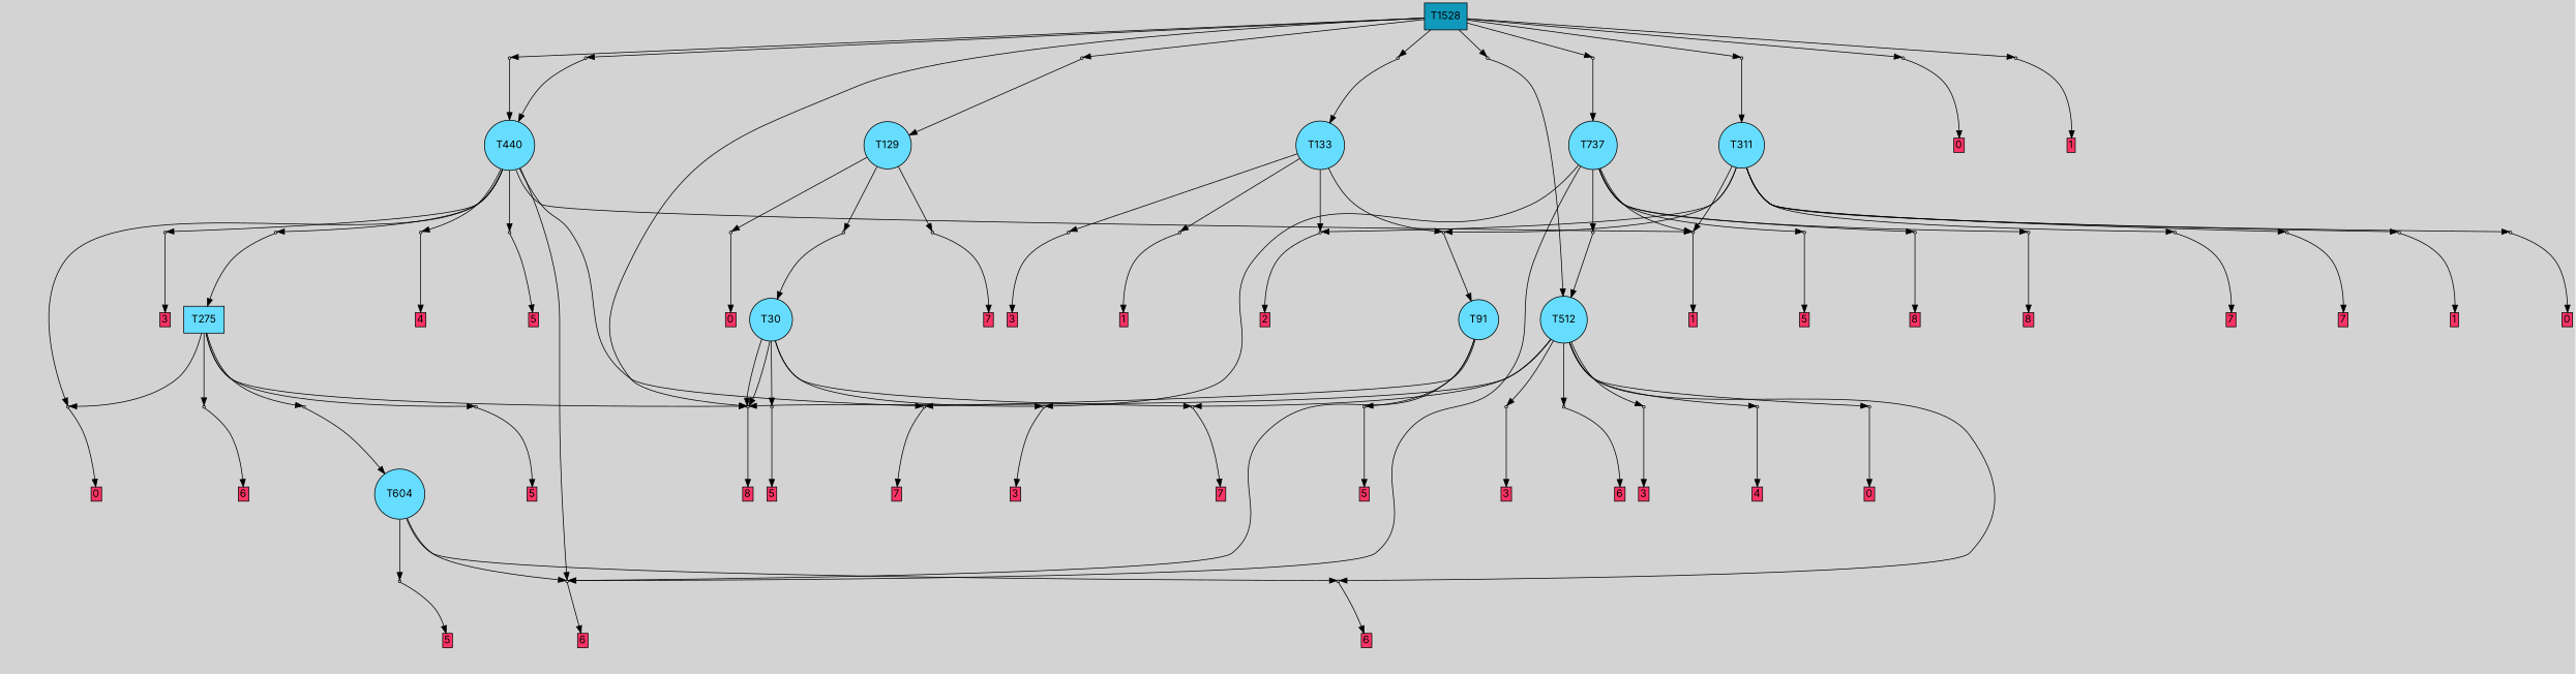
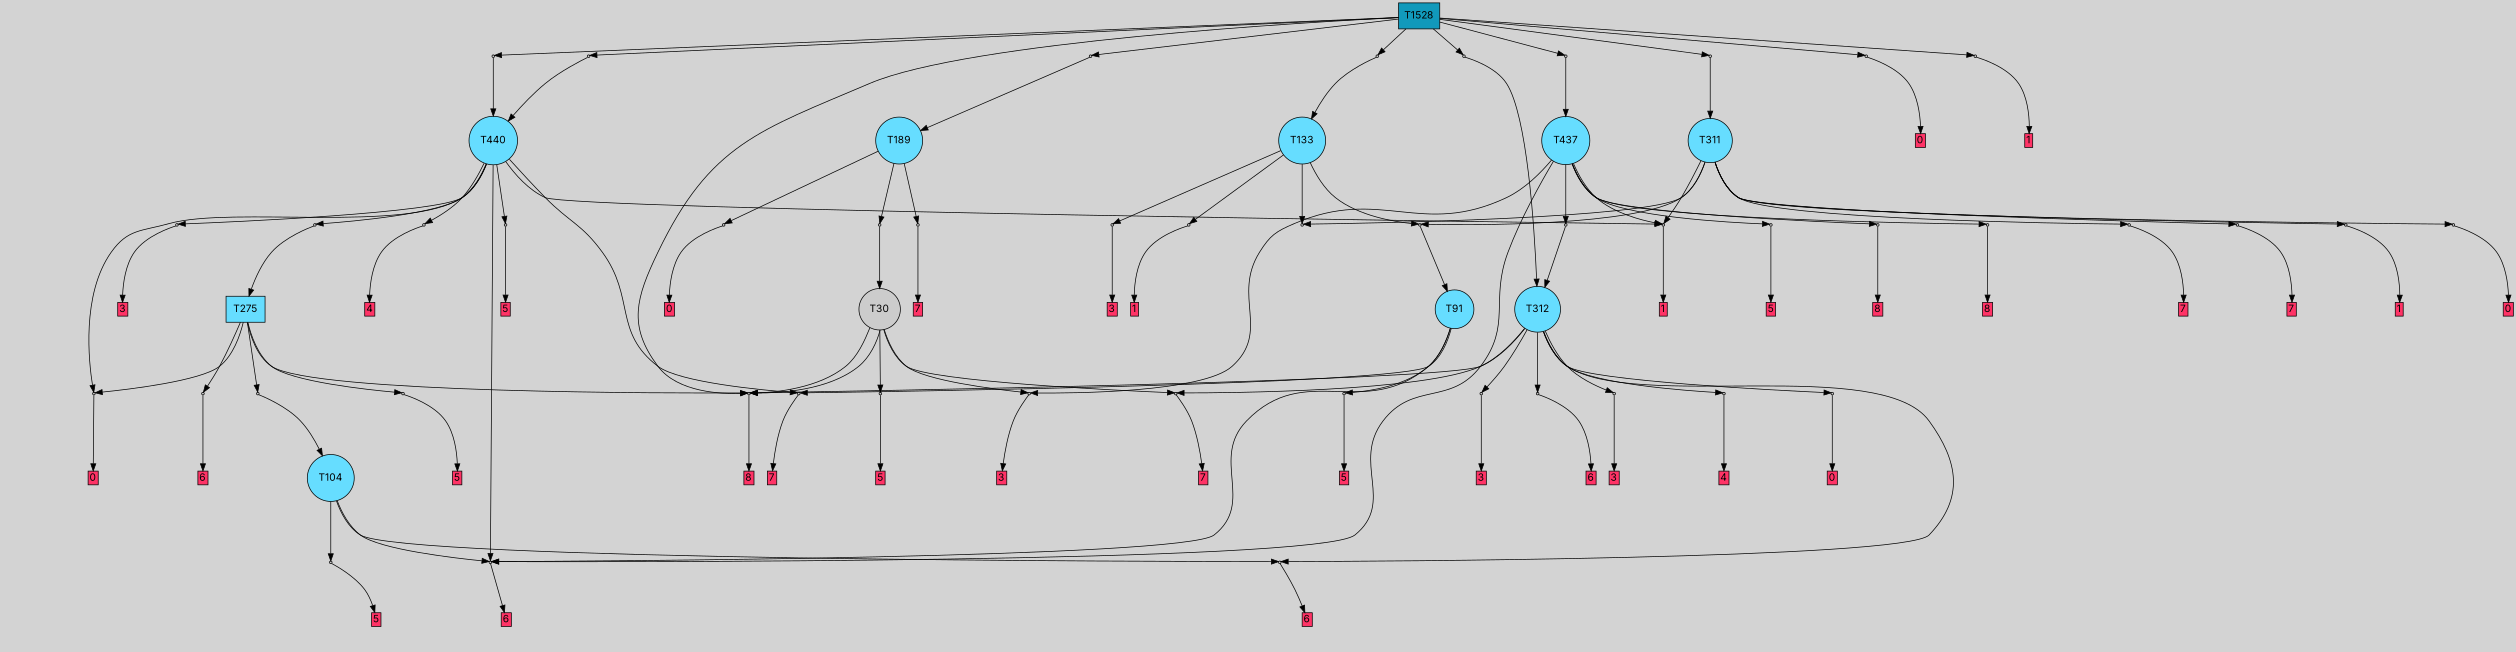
  digraph {
    bgcolor=lightgray
    fontname=Inter
    node [fontname=Inter shape=box style=filled]
    edge [fontname=Inter]
    T1528 [fillcolor="#1199bb"]
    P14185 [fillcolor="#cccccc" shape=point]
    P14222 [fillcolor="#cccccc" shape=point]
    P14223 [fillcolor="#cccccc" shape=point]
    P14224 [fillcolor="#cccccc" shape=point]
    P14225 [fillcolor="#cccccc" shape=point]
    P14226 [fillcolor="#cccccc" shape=point]
    P14227 [fillcolor="#cccccc" shape=point]
    P14228 [fillcolor="#cccccc" shape=point]
    P14229 [fillcolor="#cccccc" shape=point]
    P14230 [fillcolor="#cccccc" shape=point]
-   T30 [fillcolor="#66ddff" shape=circle]
+   T30 [fillcolor="#cccccc" shape=circle]
    P14184 [fillcolor="#cccccc" shape=point]
    P14186 [fillcolor="#cccccc" shape=point]
    P14187 [fillcolor="#cccccc" shape=point]
    n16 [label="2|3&3|1#4|6&#92;n2|5&1|6#3|5&#92;n2|5&0|3#3|4&#92;n4|1&2|2#1|6&#92;n1|0&1|1#2|0&#92;n1|3&1|1#2|7&#92;n" style=invis]
    n17 [fillcolor="#ff3366" height=0 label=7 margin=0.03 width=0]
    n18 [label="3|0&0|4#3|6&#92;n0|4&1|3#2|6&#92;n5|6&2|0#0|4&#92;n0|6&1|2#1|1&#92;n1|3&3|7#3|1&#92;n4|4&3|0#0|1&#92;n6|1&1|6#3|7&#92;n5|4&4|2#3|2&#92;n5|5&1|1#4|6&#92;n" style=invis]
    n19 [fillcolor="#ff3366" height=0 label=8 margin=0.03 width=0]
    n20 [label="2|7&4|2#0|6&#92;n6|5&3|2#4|6&#92;n0|5&4|2#0|4&#92;n8|6&0|5#4|0&#92;n1|6&4|5#2|3&#92;n6|4&4|0#0|5&#92;n" style=invis]
    n21 [fillcolor="#ff3366" height=0 label=5 margin=0.03 width=0]
    n22 [label="0|7&2|4#2|1&#92;n7|3&1|1#1|5&#92;n4|6&3|3#0|4&#92;n7|7&4|6#4|6&#92;n6|7&0|7#3|5&#92;n" style=invis]
    n23 [fillcolor="#ff3366" height=0 label=3 margin=0.03 width=0]
    T91 [fillcolor="#66ddff" shape=circle]
    P14188 [fillcolor="#cccccc" shape=point]
    P14189 [fillcolor="#cccccc" shape=point]
    P14190 [fillcolor="#cccccc" shape=point]
    n28 [label="8|6&2|6#3|3&#92;n1|0&0|5#2|2&#92;n7|5&2|0#0|6&#92;n0|5&3|0#2|5&#92;n3|4&1|1#0|7&#92;n" style=invis]
    n29 [fillcolor="#ff3366" height=0 label=6 margin=0.03 width=0]
    n30 [label="7|2&2|0#3|7&#92;n5|4&2|3#0|6&#92;n5|7&0|5#1|4&#92;n2|5&3|4#0|5&#92;n7|1&3|7#0|3&#92;n4|2&3|2#0|2&#92;n3|4&0|3#1|3&#92;n7|2&2|2#0|4&#92;n2|3&0|1#0|6&#92;n5|7&2|3#3|7&#92;n" style=invis]
    n31 [fillcolor="#ff3366" height=0 label=7 margin=0.03 width=0]
    n32 [label="2|7&4|2#0|6&#92;n7|3&1|6#1|6&#92;n6|5&0|2#4|6&#92;n8|6&0|5#4|0&#92;n0|5&4|2#0|4&#92;n1|6&4|5#2|3&#92;n" style=invis]
    n33 [fillcolor="#ff3366" height=0 label=5 margin=0.03 width=0]
-   T104 [fillcolor="#66ddff" shape=circle label=T604]
+   T104 [fillcolor="#66ddff" shape=circle]
    P14191 [fillcolor="#cccccc" shape=point]
    P14192 [fillcolor="#cccccc" shape=point]
    n37 [label="7|6&4|7#0|1&#92;n2|5&2|5#1|0&#92;n7|1&3|4#1|6&#92;n4|3&1|3#0|6&#92;n" style=invis]
    n38 [fillcolor="#ff3366" height=0 label=6 margin=0.03 width=0]
    n39 [label="8|6&1|5#4|0&#92;n6|5&3|2#4|6&#92;n2|7&4|2#0|6&#92;n1|6&4|5#2|3&#92;n" style=invis]
    n40 [fillcolor="#ff3366" height=0 label=5 margin=0.03 width=0]
-   T129 [fillcolor="#66ddff" shape=circle]
+   T129 [fillcolor="#66ddff" shape=circle label=T189]
    P14193 [fillcolor="#cccccc" shape=point]
    P14194 [fillcolor="#cccccc" shape=point]
    P14195 [fillcolor="#cccccc" shape=point]
    n45 [label="6|0&0|7#2|6&#92;n2|5&0|3#3|4&#92;n2|5&1|6#3|5&#92;n4|1&2|2#1|6&#92;n1|0&1|7#2|0&#92;n1|3&1|1#2|7&#92;n" style=invis]
    n46 [fillcolor="#ff3366" height=0 label=7 margin=0.03 width=0]
    n47 [label="0|5&4|2#1|6&#92;n1|3&2|4#1|2&#92;n5|7&4|7#1|1&#92;n4|7&4|7#1|0&#92;n0|4&3|7#2|7&#92;n7|1&2|2#1|5&#92;n3|4&4|3#2|1&#92;n8|0&3|3#0|1&#92;n6|5&4|2#1|1&#92;n7|3&0|7#4|3&#92;n" style=invis]
    n48 [fillcolor="#ff3366" height=0 label=0 margin=0.03 width=0]
    n49 [label="2|6&2|6#3|3&#92;n1|0&0|5#2|2&#92;n7|5&2|0#0|6&#92;n0|5&3|0#2|5&#92;n5|4&1|1#0|7&#92;n" style=invis]
    T133 [fillcolor="#66ddff" shape=circle]
    P14196 [fillcolor="#cccccc" shape=point]
    P14197 [fillcolor="#cccccc" shape=point]
    P14198 [fillcolor="#cccccc" shape=point]
    P14199 [fillcolor="#cccccc" shape=point]
    n55 [label="8|2&4|4#3|1&#92;n2|3&1|5#1|6&#92;n4|5&4|1#0|1&#92;n2|2&1|1#3|7&#92;n2|0&1|3#2|1&#92;n7|6&2|2#0|1&#92;n4|5&2|6#3|5&#92;n" style=invis]
    n56 [label="1|4&4|7#3|3&#92;n3|4&0|4#3|0&#92;n5|3&3|1#2|7&#92;n1|0&2|3#4|5&#92;n3|3&4|3#0|6&#92;n7|7&3|3#2|6&#92;n3|6&0|3#4|0&#92;n7|3&3|0#2|3&#92;n6|7&0|5#0|0&#92;n" style=invis]
    n57 [fillcolor="#ff3366" height=0 label=1 margin=0.03 width=0]
    n58 [label="8|4&2|4#1|7&#92;n8|3&1|3#4|7&#92;n" style=invis]
-   n59 [fillcolor="#ff3366" height=0 label=2 margin=0.03 width=0]
    n60 [label="2|3&2|2#4|6&#92;n" style=invis]
    n61 [fillcolor="#ff3366" height=0 label=3 margin=0.03 width=0]
    T275 [fillcolor="#66ddff"]
    P14200 [fillcolor="#cccccc" shape=point]
    P14201 [fillcolor="#cccccc" shape=point]
    P14202 [fillcolor="#cccccc" shape=point]
    P14203 [fillcolor="#cccccc" shape=point]
    n67 [label="2|3&3|1#4|6&#92;n6|5&1|6#3|5&#92;n1|0&1|1#2|0&#92;n2|5&0|3#3|4&#92;n1|3&1|1#2|7&#92;n" style=invis]
    n68 [label="8|2&4|4#3|1&#92;n4|5&2|6#3|5&#92;n4|5&1|1#0|1&#92;n2|3&1|5#1|6&#92;n" style=invis]
    n69 [fillcolor="#ff3366" height=0 label=5 margin=0.03 width=0]
    n70 [label="0|5&4|2#1|6&#92;n1|3&2|4#1|2&#92;n4|7&4|7#1|0&#92;n0|4&3|7#2|7&#92;n7|0&2|2#1|5&#92;n6|5&4|2#1|1&#92;n8|0&3|3#0|1&#92;n3|4&4|3#2|1&#92;n7|3&0|7#4|3&#92;n3|5&3|1#3|5&#92;n" style=invis]
    n71 [fillcolor="#ff3366" height=0 label=0 margin=0.03 width=0]
    n72 [label="7|5&1|0#0|6&#92;n1|0&0|5#2|2&#92;n8|6&2|6#3|3&#92;n0|5&3|0#2|5&#92;n3|4&1|1#0|7&#92;n" style=invis]
    n73 [fillcolor="#ff3366" height=0 label=6 margin=0.03 width=0]
-   T312 [fillcolor="#66ddff" shape=circle label=T512]
+   T312 [fillcolor="#66ddff" shape=circle]
    P14204 [fillcolor="#cccccc" shape=point]
    P14205 [fillcolor="#cccccc" shape=point]
    P14206 [fillcolor="#cccccc" shape=point]
    P14207 [fillcolor="#cccccc" shape=point]
    P14208 [fillcolor="#cccccc" shape=point]
    n80 [label="3|0&2|5#0|3&#92;n2|5&0|5#0|6&#92;n6|2&2|2#2|1&#92;n0|5&2|0#1|2&#92;n" style=invis]
    n81 [fillcolor="#ff3366" height=0 label=3 margin=0.03 width=0]
    n82 [label="5|2&4|4#2|4&#92;n4|6&4|1#1|3&#92;n3|5&2|5#2|1&#92;n" style=invis]
    n83 [fillcolor="#ff3366" height=0 label=4 margin=0.03 width=0]
    n84 [label="0|5&4|2#1|6&#92;n4|7&4|7#1|0&#92;n0|4&3|7#2|7&#92;n6|5&4|2#1|0&#92;n7|0&2|2#1|5&#92;n8|0&3|3#0|1&#92;n3|4&4|3#2|1&#92;n7|3&0|7#4|3&#92;n3|5&3|1#3|5&#92;n" style=invis]
    n85 [fillcolor="#ff3366" height=0 label=0 margin=0.03 width=0]
    n86 [label="0|7&2|4#2|1&#92;n8|6&4|0#0|5&#92;n4|4&1|3#0|4&#92;n7|6&1|1#1|5&#92;n5|6&1|7#0|5&#92;n6|7&0|7#3|6&#92;n7|0&2|5#4|4&#92;n" style=invis]
    n87 [fillcolor="#ff3366" height=0 label=3 margin=0.03 width=0]
    n88 [label="8|6&2|6#3|3&#92;n7|3&2|5#1|2&#92;n0|5&3|0#1|5&#92;n1|0&0|5#2|2&#92;n3|4&1|1#0|7&#92;n" style=invis]
    n89 [fillcolor="#ff3366" height=0 label=6 margin=0.03 width=0]
    n90 [fillcolor="#66ddff" label=T311 shape=circle]
    P14209 [fillcolor="#cccccc" shape=point]
    P14210 [fillcolor="#cccccc" shape=point]
    P14211 [fillcolor="#cccccc" shape=point]
    P14212 [fillcolor="#cccccc" shape=point]
    P14213 [fillcolor="#cccccc" shape=point]
    n96 [label="2|4&1|7#0|4&#92;n8|2&3|0#2|3&#92;n2|4&2|4#3|0&#92;n4|1&3|5#2|1&#92;n1|0&0|3#4|5&#92;n5|7&3|5#2|3&#92;n3|6&0|7#2|0&#92;n" style=invis]
    n97 [fillcolor="#ff3366" height=0 label=1 margin=0.03 width=0]
    n98 [label="5|4&2|3#4|0&#92;n6|4&3|7#3|3&#92;n7|3&3|6#2|3&#92;n7|3&1|0#3|0&#92;n1|5&2|3#4|5&#92;n5|3&3|1#4|7&#92;n1|6&0|0#4|5&#92;n" style=invis]
    n99 [fillcolor="#ff3366" height=0 label=1 margin=0.03 width=0]
    n100 [label="6|7&2|1#4|6&#92;n3|6&2|7#2|1&#92;n0|0&0|0#3|0&#92;n3|6&1|2#4|2&#92;n4|1&1|6#2|1&#92;n1|1&1|5#4|4&#92;n" style=invis]
    n101 [fillcolor="#ff3366" height=0 label=0 margin=0.03 width=0]
    n102 [label="2|3&3|1#4|6&#92;n0|0&1|1#2|0&#92;n2|5&0|3#3|4&#92;n4|1&2|2#1|6&#92;n2|5&1|6#3|5&#92;n1|3&1|1#2|7&#92;n" style=invis]
    n103 [fillcolor="#ff3366" height=0 label=7 margin=0.03 width=0]
    n104 [label="2|3&3|1#4|6&#92;n2|5&0|3#3|4&#92;n1|0&1|1#2|1&#92;n4|1&2|2#1|6&#92;n1|3&1|1#2|7&#92;n" style=invis]
    n105 [fillcolor="#ff3366" height=0 label=7 margin=0.03 width=0]
-   T437 [fillcolor="#66ddff" shape=circle label=T737]
+   T437 [fillcolor="#66ddff" shape=circle]
    P14214 [fillcolor="#cccccc" shape=point]
    P14215 [fillcolor="#cccccc" shape=point]
    P14216 [fillcolor="#cccccc" shape=point]
    P14217 [fillcolor="#cccccc" shape=point]
    n111 [label="2|1&4|6#0|0&#92;n1|5&1|1#0|3&#92;n7|3&3|2#2|0&#92;n4|0&2|1#4|0&#92;n5|4&0|1#4|7&#92;n" style=invis]
    n112 [label="7|7&2|5#2|3&#92;n4|7&4|5#1|5&#92;n3|7&2|3#0|1&#92;n7|0&1|2#4|1&#92;n" style=invis]
    n113 [fillcolor="#ff3366" height=0 label=5 margin=0.03 width=0]
    n114 [label="4|4&3|0#0|1&#92;n0|4&1|3#2|6&#92;n5|6&2|0#0|4&#92;n0|6&1|2#1|1&#92;n1|2&3|7#3|1&#92;n3|0&0|4#3|6&#92;n6|1&1|6#3|7&#92;n5|4&4|2#3|2&#92;n5|5&1|1#4|6&#92;n" style=invis]
    n115 [fillcolor="#ff3366" height=0 label=8 margin=0.03 width=0]
    n116 [label="5|1&3|2#2|2&#92;n4|4&3|0#0|1&#92;n0|4&1|3#2|6&#92;n5|3&2|0#0|4&#92;n6|3&1|6#3|7&#92;n1|3&3|7#3|1&#92;n3|0&0|4#3|6&#92;n0|6&1|2#1|1&#92;n5|4&4|2#3|2&#92;n5|5&1|1#4|6&#92;n" style=invis]
    n117 [fillcolor="#ff3366" height=0 label=8 margin=0.03 width=0]
    T440 [fillcolor="#66ddff" shape=circle]
    P14218 [fillcolor="#cccccc" shape=point]
    P14219 [fillcolor="#cccccc" shape=point]
    P14220 [fillcolor="#cccccc" shape=point]
    P14221 [fillcolor="#cccccc" shape=point]
    n123 [label="7|5&2|6#2|3&#92;n6|4&3|7#3|0&#92;n5|0&0|1#4|4&#92;n7|3&3|6#2|3&#92;n7|3&1|0#3|0&#92;n5|3&3|1#4|7&#92;n1|5&2|3#4|5&#92;n" style=invis]
    n124 [label="4|5&3|4#2|7&#92;n6|4&3|1#0|4&#92;n0|0&2|2#2|1&#92;n5|7&1|6#4|6&#92;n8|4&4|7#4|7&#92;n0|4&2|0#1|7&#92;n7|2&4|1#4|5&#92;n6|2&2|3#0|7&#92;n" style=invis]
    n125 [fillcolor="#ff3366" height=0 label=3 margin=0.03 width=0]
    n126 [label="2|0&2|2#4|4&#92;n" style=invis]
    n127 [fillcolor="#ff3366" height=0 label=4 margin=0.03 width=0]
    n128 [label="6|5&3|2#4|6&#92;n7|2&4|5#2|6&#92;n0|5&4|2#0|4&#92;n8|6&0|5#1|0&#92;n7|0&2|1#0|5&#92;n" style=invis]
    n129 [fillcolor="#ff3366" height=0 label=5 margin=0.03 width=0]
    n130 [label="4|5&4|1#0|1&#92;n7|6&2|2#0|1&#92;n4|5&2|6#0|5&#92;n2|2&4|1#3|7&#92;n2|0&1|3#2|1&#92;n" style=invis]
    n131 [fillcolor="#ff3366" height=0 label=0 margin=0.03 width=0]
    n132 [label="5|4&2|4#2|0&#92;n3|0&2|5#3|0&#92;n6|7&4|4#4|4&#92;n" style=invis]
    n133 [label="0|0&4|7#1|3&#92;n2|0&0|4#1|0&#92;n2|0&2|1#3|0&#92;n2|3&0|2#0|7&#92;n" style=invis]
    n134 [label="7|6&2|4#1|4&#92;n6|4&3|7#2|3&#92;n4|7&2|0#0|1&#92;n2|2&0|5#0|5&#92;n0|4&2|4#1|3&#92;n1|6&0|0#4|5&#92;n4|0&2|3#4|5&#92;n7|3&1|0#3|0&#92;n5|4&2|3#4|0&#92;n8|4&1|2#2|5&#92;n" style=invis]
    n135 [fillcolor="#ff3366" height=0 label=1 margin=0.03 width=0]
    n136 [label="5|0&2|3#2|2&#92;n0|3&1|6#4|4&#92;n7|1&0|0#2|4&#92;n3|1&1|1#0|7&#92;n" style=invis]
    n137 [label="6|7&4|4#4|4&#92;n3|0&2|5#3|0&#92;n" style=invis]
    n138 [label="2|0&4|7#1|3&#92;n" style=invis]
    n139 [label="7|3&3|2#2|0&#92;n1|5&1|5#0|3&#92;n2|1&4|6#0|0&#92;n3|4&1|0#2|6&#92;n4|0&2|1#4|0&#92;n5|4&0|1#4|7&#92;n" style=invis]
    n140 [label="3|6&3|0#2|3&#92;n0|6&1|1#4|2&#92;n5|0&2|7#4|1&#92;n3|7&1|6#1|3&#92;n6|6&0|1#0|4&#92;n3|0&2|3#1|6&#92;n6|0&1|6#2|1&#92;n8|6&1|7#0|6&#92;n" style=invis]
    subgraph sub_1 {
      rank=same
      T1528
    }
    T1528 -> P14185
    T1528 -> P14222
    T1528 -> P14223
    T1528 -> P14224
    T1528 -> P14225
    T1528 -> P14226
    T1528 -> P14227
    T1528 -> P14228
    T1528 -> P14229
    T1528 -> P14230
    P14185 -> n18 [style=invis]
    P14185 -> n19
    P14222 -> n130 [style=invis]
    P14222 -> n131
    P14223 -> T440
    P14223 -> n132 [style=invis]
    P14224 -> T437
    P14224 -> n133 [style=invis]
    P14225 -> n134 [style=invis]
    P14225 -> n135
    P14226 -> n90
    P14226 -> n136 [style=invis]
    P14227 -> T440
    P14227 -> n137 [style=invis]
    P14228 -> T133
    P14228 -> n138 [style=invis]
    P14229 -> T312
    P14229 -> n139 [style=invis]
    P14230 -> T129
    P14230 -> n140 [style=invis]
    T30 -> P14185
    T30 -> P14185
    T30 -> P14184
    T30 -> P14186
    T30 -> P14187
    P14184 -> n16 [style=invis]
    P14184 -> n17
    P14186 -> n20 [style=invis]
    P14186 -> n21
    P14187 -> n22 [style=invis]
    P14187 -> n23
    T91 -> P14188
    T91 -> P14189
    T91 -> P14190
    P14188 -> n28 [style=invis]
    P14188 -> n29
    P14189 -> n30 [style=invis]
    P14189 -> n31
    P14190 -> n32 [style=invis]
    P14190 -> n33
    T104 -> P14188
    T104 -> P14191
    T104 -> P14192
    P14191 -> n37 [style=invis]
    P14191 -> n38
    P14192 -> n39 [style=invis]
    P14192 -> n40
    T129 -> P14193
    T129 -> P14194
    T129 -> P14195
    P14193 -> n45 [style=invis]
    P14193 -> n46
    P14194 -> n47 [style=invis]
    P14194 -> n48
    P14195 -> T30
    P14195 -> n49 [style=invis]
    T133 -> P14196
    T133 -> P14197
    T133 -> P14198
    T133 -> P14199
    P14196 -> T91
    P14196 -> n55 [style=invis]
    P14197 -> n56 [style=invis]
    P14197 -> n57
    P14198 -> n58 [style=invis]
-   P14198 -> n59
    P14199 -> n60 [style=invis]
    P14199 -> n61
    T275 -> P14185
    T275 -> P14200
    T275 -> P14201
    T275 -> P14202
    T275 -> P14203
    P14200 -> T104
    P14200 -> n67 [style=invis]
    P14201 -> n68 [style=invis]
    P14201 -> n69
    P14202 -> n70 [style=invis]
    P14202 -> n71
    P14203 -> n72 [style=invis]
    P14203 -> n73
    T312 -> P14185
    T312 -> P14184
    T312 -> P14191
    T312 -> P14204
    T312 -> P14205
    T312 -> P14206
    T312 -> P14207
    T312 -> P14208
    P14204 -> n80 [style=invis]
    P14204 -> n81
    P14205 -> n82 [style=invis]
    P14205 -> n83
    P14206 -> n84 [style=invis]
    P14206 -> n85
    P14207 -> n86 [style=invis]
    P14207 -> n87
    P14208 -> n88 [style=invis]
    P14208 -> n89
    n90 -> P14196
    n90 -> P14198
    n90 -> P14209
    n90 -> P14210
    n90 -> P14211
    n90 -> P14212
    n90 -> P14213
    P14209 -> n96 [style=invis]
    P14209 -> n97
    P14210 -> n98 [style=invis]
    P14210 -> n99
    P14211 -> n100 [style=invis]
    P14211 -> n101
    P14212 -> n102 [style=invis]
    P14212 -> n103
    P14213 -> n104 [style=invis]
    P14213 -> n105
    T437 -> P14187
    T437 -> P14188
    T437 -> P14210
    T437 -> P14214
    T437 -> P14215
    T437 -> P14216
    T437 -> P14217
    P14214 -> T312
    P14214 -> n111 [style=invis]
    P14215 -> n112 [style=invis]
    P14215 -> n113
    P14216 -> n114 [style=invis]
    P14216 -> n115
    P14217 -> n116 [style=invis]
    P14217 -> n117
    T440 -> P14188
    T440 -> P14189
    T440 -> P14202
    T440 -> P14210
    T440 -> P14218
    T440 -> P14219
    T440 -> P14220
    T440 -> P14221
    P14218 -> T275
    P14218 -> n123 [style=invis]
    P14219 -> n124 [style=invis]
    P14219 -> n125
    P14220 -> n126 [style=invis]
    P14220 -> n127
    P14221 -> n128 [style=invis]
    P14221 -> n129
  }
